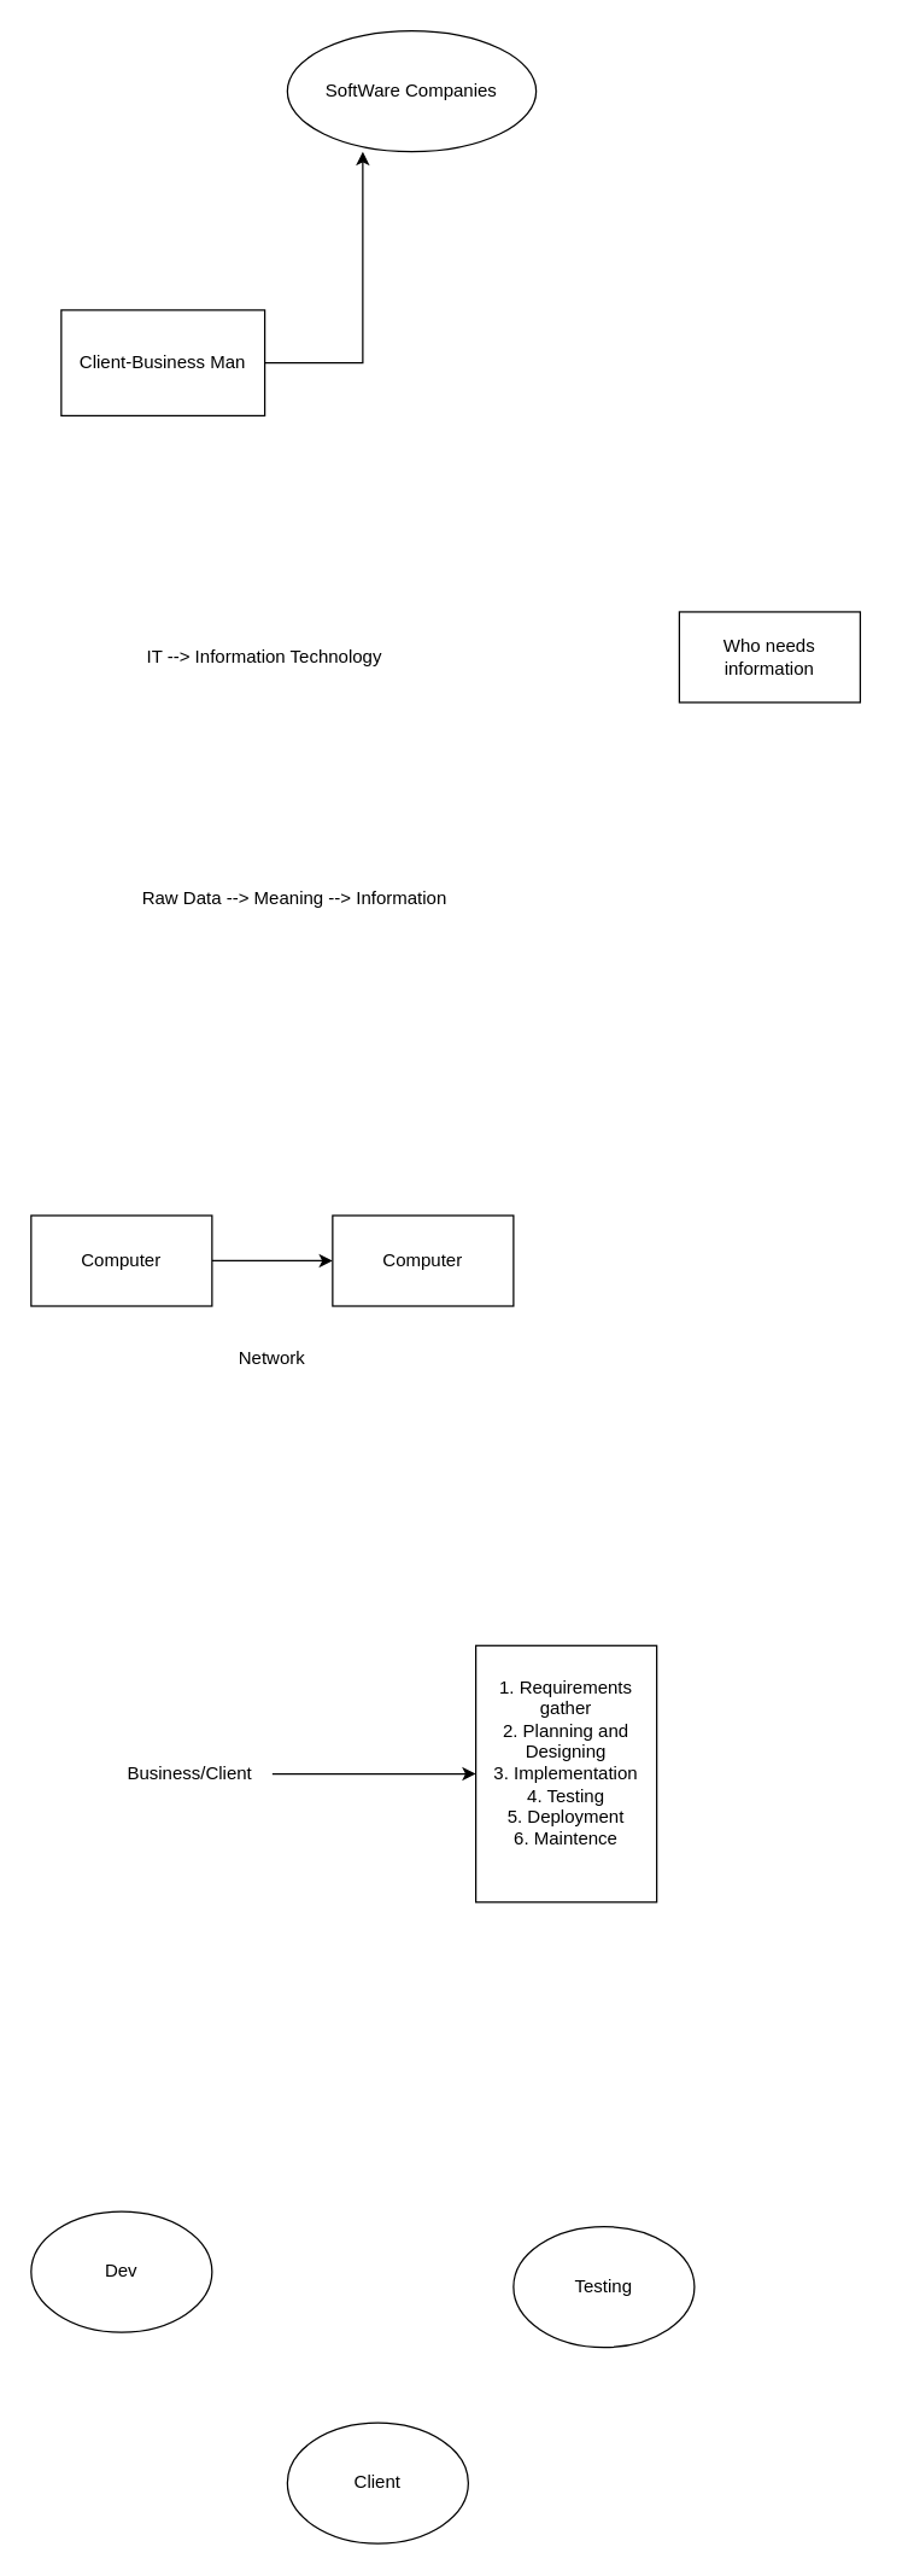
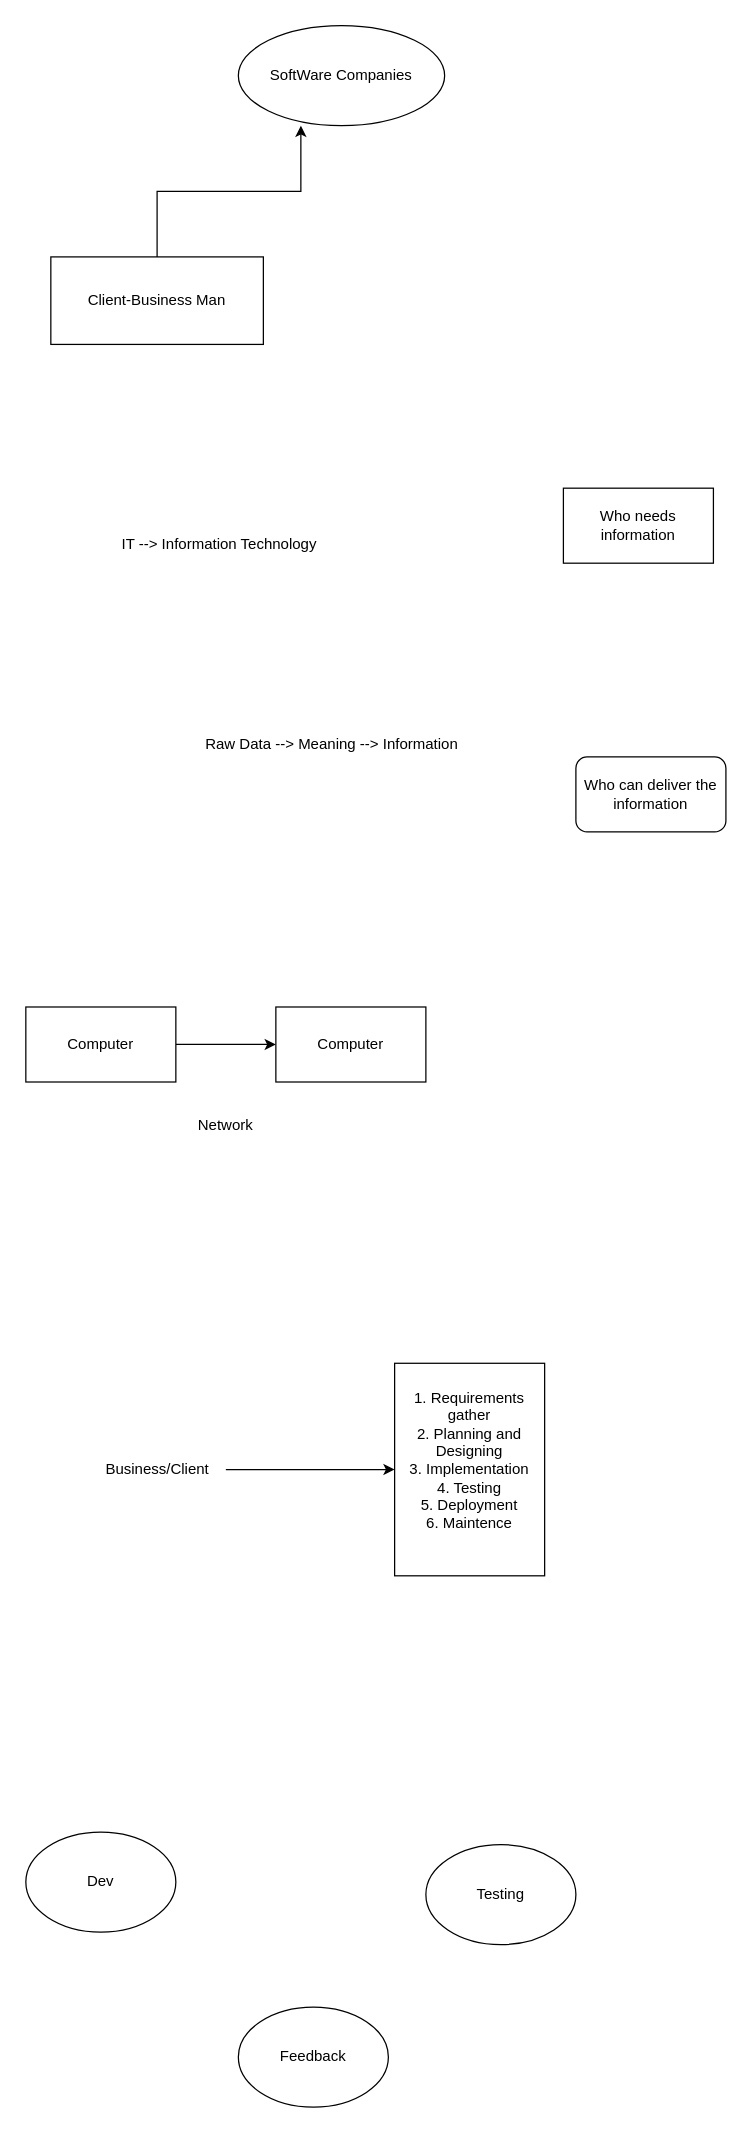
  <mxCell id="0" />
  <mxCell id="1" parent="0" />
- <mxCell id="2" value="Client-Business Man" style="rounded=0;whiteSpace=wrap;html=1;" vertex="1" parent="1"><mxGeometry x="40" y="205" width="135" height="70" as="geometry" /></mxCell>
+ <mxCell id="2" value="Client-Business Man" style="rounded=0;whiteSpace=wrap;html=1;" vertex="1" parent="1"><mxGeometry x="40" y="205" width="170" height="70" as="geometry" /></mxCell>
  <mxCell id="3" value="SoftWare Companies" style="ellipse;whiteSpace=wrap;html=1;" vertex="1" parent="1"><mxGeometry x="190" y="20" width="165" height="80" as="geometry" /></mxCell>
  <mxCell id="4" style="edgeStyle=orthogonalEdgeStyle;rounded=0;orthogonalLoop=1;jettySize=auto;html=1;entryX=0.303;entryY=1;entryDx=0;entryDy=0;entryPerimeter=0;" edge="1" parent="1" source="2" target="3"><mxGeometry relative="1" as="geometry" /></mxCell>
  <mxCell id="5" value="IT --&amp;gt; Information Technology" style="text;html=1;align=center;verticalAlign=middle;whiteSpace=wrap;rounded=0;" vertex="1" parent="1"><mxGeometry x="50" y="385" width="250" height="100" as="geometry" /></mxCell>
- <mxCell id="6" value="Raw Data --&amp;gt; Meaning --&amp;gt; Information" style="text;html=1;align=center;verticalAlign=middle;whiteSpace=wrap;rounded=0;" vertex="1" parent="1"><mxGeometry x="50" y="565" width="290" height="60" as="geometry" /></mxCell>
- <mxCell id="7" value="Who needs information" style="rounded=0;whiteSpace=wrap;html=1;" vertex="1" parent="1"><mxGeometry x="450" y="405" width="120" height="60" as="geometry" /></mxCell>
+ <mxCell id="6" value="Raw Data --&amp;gt; Meaning --&amp;gt; Information" style="text;html=1;align=center;verticalAlign=middle;whiteSpace=wrap;rounded=0;" vertex="1" parent="1"><mxGeometry x="120" y="565" width="290" height="60" as="geometry" /></mxCell>
+ <mxCell id="7" value="Who needs information" style="rounded=0;whiteSpace=wrap;html=1;" vertex="1" parent="1"><mxGeometry x="450" y="390" width="120" height="60" as="geometry" /></mxCell>
+ <mxCell id="8" value="Who can deliver the information" style="rounded=1;whiteSpace=wrap;html=1;" vertex="1" parent="1"><mxGeometry x="460" y="605" width="120" height="60" as="geometry" /></mxCell>
  <mxCell id="9" value="" style="edgeStyle=orthogonalEdgeStyle;rounded=0;orthogonalLoop=1;jettySize=auto;html=1;" edge="1" parent="1" source="10" target="11"><mxGeometry relative="1" as="geometry" /></mxCell>
  <mxCell id="10" value="Computer" style="rounded=0;whiteSpace=wrap;html=1;" vertex="1" parent="1"><mxGeometry x="20" y="805" width="120" height="60" as="geometry" /></mxCell>
  <mxCell id="11" value="Computer" style="whiteSpace=wrap;html=1;rounded=0;" vertex="1" parent="1"><mxGeometry x="220" y="805" width="120" height="60" as="geometry" /></mxCell>
  <mxCell id="12" value="Network" style="text;html=1;align=center;verticalAlign=middle;whiteSpace=wrap;rounded=0;" vertex="1" parent="1"><mxGeometry x="150" y="885" width="60" height="30" as="geometry" /></mxCell>
  <mxCell id="13" value="" style="edgeStyle=orthogonalEdgeStyle;rounded=0;orthogonalLoop=1;jettySize=auto;html=1;" edge="1" parent="1" source="14" target="15"><mxGeometry relative="1" as="geometry" /></mxCell>
  <mxCell id="14" value="Business/Client" style="text;html=1;align=center;verticalAlign=middle;resizable=0;points=[];autosize=1;strokeColor=none;fillColor=none;" vertex="1" parent="1"><mxGeometry x="70" y="1160" width="110" height="30" as="geometry" /></mxCell>
  <mxCell id="15" value="1. Requirements gather&lt;div&gt;2. Planning and Designing&lt;/div&gt;&lt;div&gt;&lt;span style=&quot;background-color: transparent; color: light-dark(rgb(0, 0, 0), rgb(255, 255, 255));&quot;&gt;3. Implementation&lt;/span&gt;&lt;/div&gt;&lt;div&gt;&lt;span style=&quot;background-color: transparent; color: light-dark(rgb(0, 0, 0), rgb(255, 255, 255));&quot;&gt;4. Testing&lt;/span&gt;&lt;/div&gt;&lt;div&gt;&lt;span style=&quot;background-color: transparent; color: light-dark(rgb(0, 0, 0), rgb(255, 255, 255));&quot;&gt;5. Deployment&lt;/span&gt;&lt;/div&gt;&lt;div&gt;&lt;span style=&quot;background-color: transparent; color: light-dark(rgb(0, 0, 0), rgb(255, 255, 255));&quot;&gt;6. Maintence&lt;/span&gt;&lt;/div&gt;&lt;div&gt;&lt;br&gt;&lt;/div&gt;" style="whiteSpace=wrap;html=1;" vertex="1" parent="1"><mxGeometry x="315" y="1090" width="120" height="170" as="geometry" /></mxCell>
  <mxCell id="16" value="Dev" style="ellipse;whiteSpace=wrap;html=1;" vertex="1" parent="1"><mxGeometry x="20" y="1465" width="120" height="80" as="geometry" /></mxCell>
  <mxCell id="17" value="Testing" style="ellipse;whiteSpace=wrap;html=1;" vertex="1" parent="1"><mxGeometry x="340" y="1475" width="120" height="80" as="geometry" /></mxCell>
- <mxCell id="18" value="Client" style="ellipse;whiteSpace=wrap;html=1;" vertex="1" parent="1"><mxGeometry x="190" y="1605" width="120" height="80" as="geometry" /></mxCell>
+ <mxCell id="18" value="Feedback" style="ellipse;whiteSpace=wrap;html=1;" vertex="1" parent="1"><mxGeometry x="190" y="1605" width="120" height="80" as="geometry" /></mxCell>
